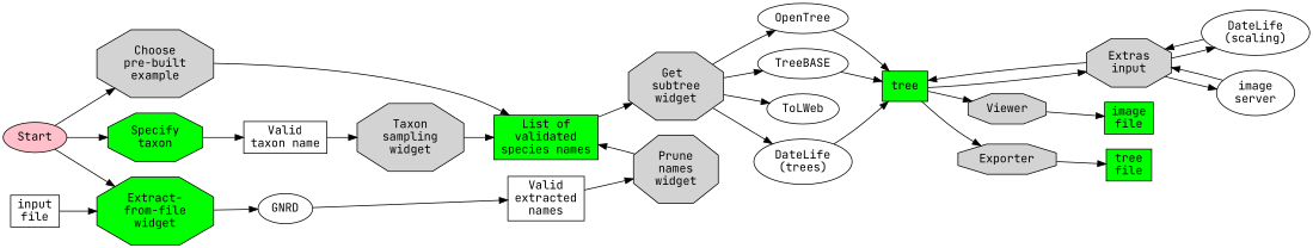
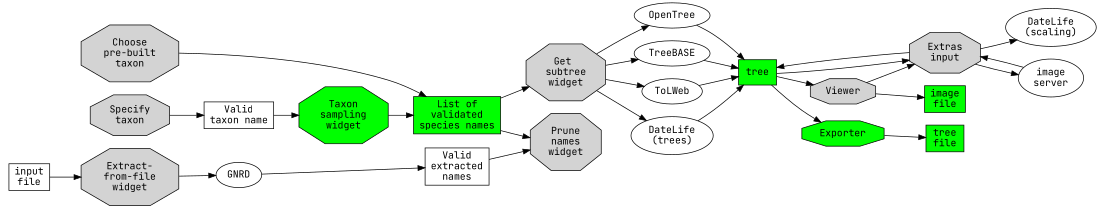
  digraph {
    fontname="JetBrains Mono"
    rankdir=LR
    node [fontname="JetBrains Mono" shape=octagon style=filled]
    edge [fontname="JetBrains Mono"]
-   n1 [fillcolor=lightgrey label="Choose\npre-built\nexample"]
-   n2 [fillcolor=green label="Specify\ntaxon"]
-   n3 [fillcolor=green label="Extract-\nfrom-file\nwidget"]
+   n1 [fillcolor=lightgrey label="Choose\npre-built\ntaxon"]
+   n2 [fillcolor=lightgrey label="Specify\ntaxon"]
+   n3 [fillcolor=lightgrey label="Extract-\nfrom-file\nwidget"]
    OpenTree [shape=oval style=""]
    TreeBASE [shape=oval style=""]
    ToLWeb [shape=oval style=""]
    n7 [label="DateLife\n(trees)" shape=oval style=""]
    n8 [fillcolor=green label="List of\nvalidated\nspecies names" shape=box]
    n9 [label="Valid\ntaxon name" shape=box style=""]
    GNRD [shape=oval style=""]
    n11 [fillcolor=green label=tree shape=box]
-   n12 [fillcolor=pink label=Start shape=""]
    n13 [fillcolor=lightgrey label="Get \nsubtree\nwidget"]
-   n14 [fillcolor=lightgrey label="Taxon\nsampling\nwidget"]
+   n14 [fillcolor=green label="Taxon\nsampling\nwidget"]
    n15 [label="Valid\nextracted\nnames" shape=box style=""]
    n16 [fillcolor=lightgrey label="Prune\nnames\nwidget"]
    n17 [fillcolor=lightgrey label="Extras\ninput"]
    n18 [label="DateLife\n(scaling)" shape=oval style=""]
    n19 [label="image\nserver" shape=oval style=""]
    n20 [fillcolor=lightgrey label=Viewer]
-   n21 [fillcolor=lightgrey label=Exporter]
+   n21 [fillcolor=green label=Exporter]
    n22 [fillcolor=green label="image\nfile" shape=box]
    n23 [fillcolor=green label="tree\nfile" shape=box]
    n24 [label="input\nfile" shape=box style=""]
    subgraph sub_1 {
      rank=same
      n1
      n2
      n3
    }
    subgraph sub_2 {
      rank=same
      OpenTree
      TreeBASE
      ToLWeb
      n7
    }
    n1 -> n8
    n2 -> n9
    n3 -> GNRD
    OpenTree -> n11
    TreeBASE -> n11
+   ToLWeb -> n11
    n7 -> n11
    n8 -> n13
    n9 -> n14
    GNRD -> n15
    n11 -> n17
    n11 -> n20
    n11 -> n21
-   n12 -> n1
-   n12 -> n2
-   n12 -> n3
    n13 -> OpenTree
    n13 -> TreeBASE
    n13 -> ToLWeb
    n13 -> n7
    n14 -> n8
    n15 -> n16
-   n16 -> n8
+   n8 -> n16
    n17 -> n11
    n17 -> n18
    n17 -> n19
-   n18 -> n17
+   n20 -> n17
    n19 -> n17
    n20 -> n22
    n21 -> n23
    n24 -> n3
  }
